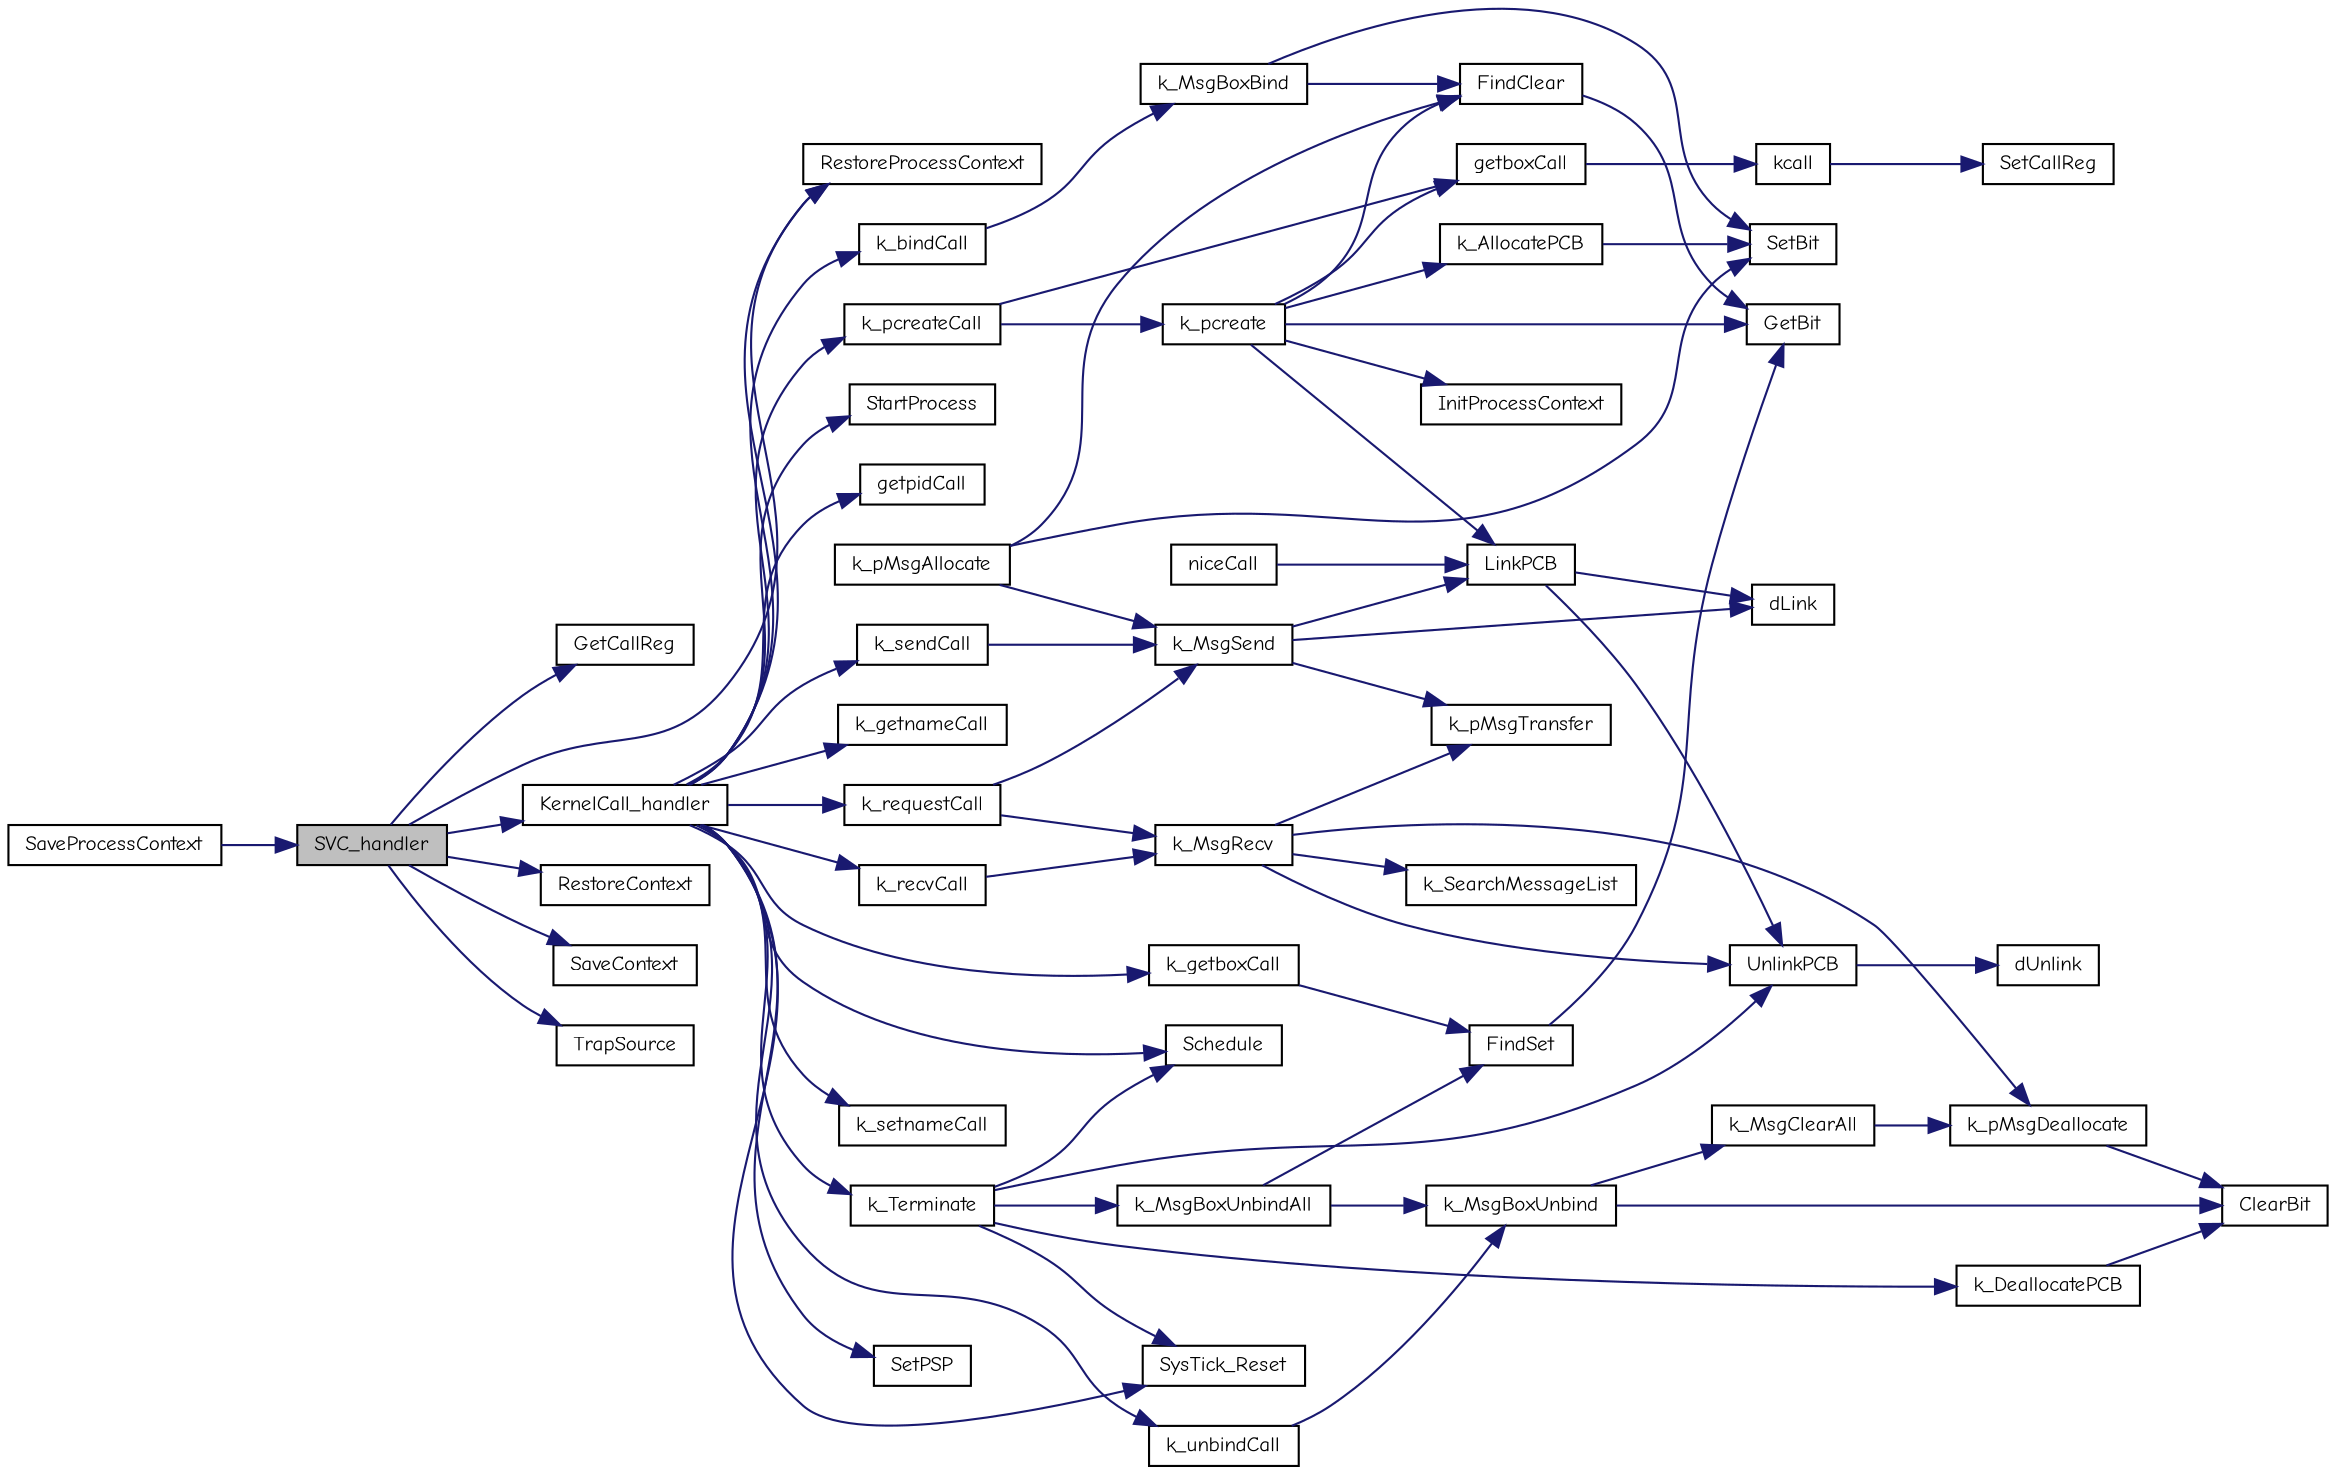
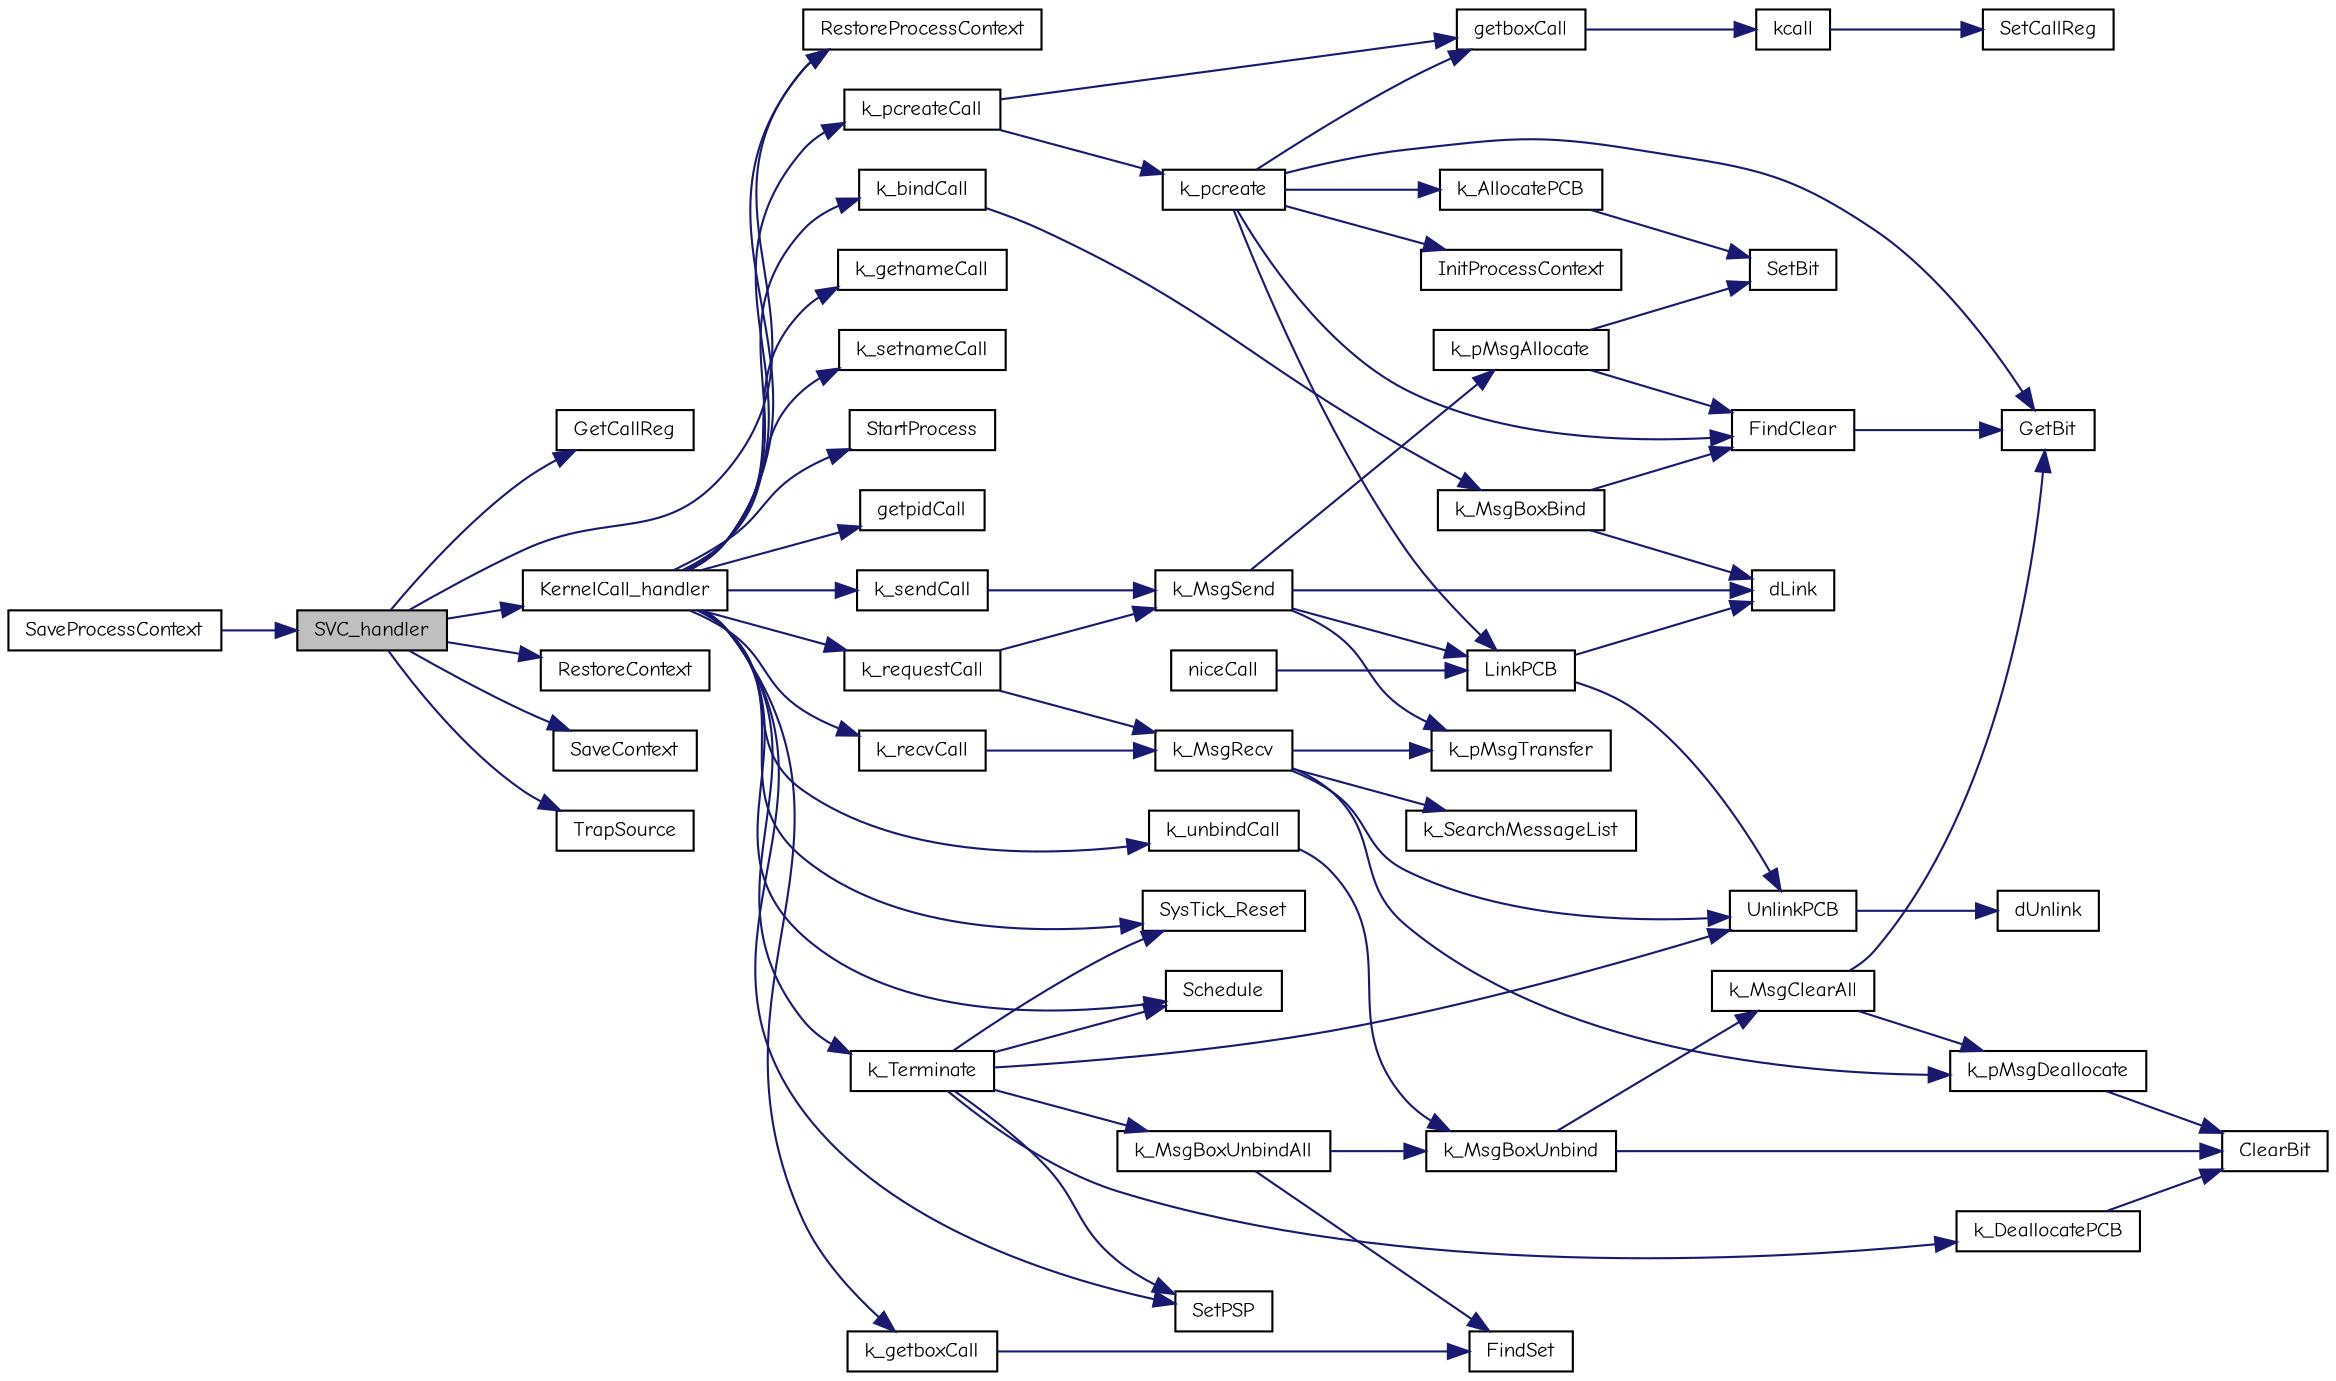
  digraph {
    fontname="Comic Neue"
    rankdir=LR
    node [color=black fillcolor=white fontname="Comic Neue" fontsize=10 shape=record style=filled]
    edge [color=midnightblue fontname="Comic Neue" fontsize=10 labelfontname=Helvetica labelfontsize=10 style=solid]
    n1 [fillcolor=grey75 fontcolor=black height=0.2 label=SVC_handler width=0.4]
    n2 [height=0.2 label=GetCallReg width=0.4]
    n3 [height=0.2 label=KernelCall_handler width=0.4]
    n4 [height=0.2 label=RestoreProcessContext width=0.4]
    n5 [height=0.2 label=RestoreContext width=0.4]
    n6 [height=0.2 label=SaveContext width=0.4]
    n7 [height=0.2 label=TrapSource width=0.4]
    n8 [height=0.2 label=getpidCall width=0.4]
    n9 [height=0.2 label=k_bindCall width=0.4]
    n10 [height=0.2 label=k_getboxCall width=0.4]
    n11 [height=0.2 label=k_getnameCall width=0.4]
    n12 [height=0.2 label=k_pcreateCall width=0.4]
    n13 [height=0.2 label=k_recvCall width=0.4]
    n14 [height=0.2 label=k_requestCall width=0.4]
    n15 [height=0.2 label=k_sendCall width=0.4]
    n16 [height=0.2 label=k_setnameCall width=0.4]
    n17 [height=0.2 label=k_Terminate width=0.4]
    n18 [height=0.2 label=Schedule width=0.4]
    n19 [height=0.2 label=SetPSP width=0.4]
    n20 [height=0.2 label=SysTick_Reset width=0.4]
    n21 [height=0.2 label=k_unbindCall width=0.4]
    n22 [height=0.2 label=StartProcess width=0.4]
    n23 [height=0.2 label=SaveProcessContext width=0.4]
    n24 [height=0.2 label=k_MsgBoxBind width=0.4]
    n25 [height=0.2 label=FindSet width=0.4]
    n26 [height=0.2 label=k_pcreate width=0.4]
    n27 [height=0.2 label=getboxCall width=0.4]
    n28 [height=0.2 label=k_MsgRecv width=0.4]
    n29 [height=0.2 label=k_MsgSend width=0.4]
    n30 [height=0.2 label=UnlinkPCB width=0.4]
    n31 [height=0.2 label=k_DeallocatePCB width=0.4]
    n32 [height=0.2 label=k_MsgBoxUnbindAll width=0.4]
    n33 [height=0.2 label=k_MsgBoxUnbind width=0.4]
    n34 [height=0.2 label=niceCall width=0.4]
    n35 [height=0.2 label=LinkPCB width=0.4]
    n36 [height=0.2 label=FindClear width=0.4]
    n37 [height=0.2 label=SetBit width=0.4]
    n38 [height=0.2 label=GetBit width=0.4]
    n39 [height=0.2 label=InitProcessContext width=0.4]
    n40 [height=0.2 label=k_AllocatePCB width=0.4]
    n41 [height=0.2 label=kcall width=0.4]
    n42 [height=0.2 label=dLink width=0.4]
    n43 [height=0.2 label=dUnlink width=0.4]
    n44 [height=0.2 label=SetCallReg width=0.4]
    n45 [height=0.2 label=k_pMsgDeallocate width=0.4]
    n46 [height=0.2 label=k_pMsgTransfer width=0.4]
    n47 [height=0.2 label=k_SearchMessageList width=0.4]
    n48 [height=0.2 label=ClearBit width=0.4]
    n49 [height=0.2 label=k_pMsgAllocate width=0.4]
    n50 [height=0.2 label=k_MsgClearAll width=0.4]
    n1 -> n2
    n1 -> n3
    n1 -> n4
    n1 -> n5
    n1 -> n6
    n1 -> n7
    n3 -> n4
    n3 -> n8
    n3 -> n9
    n3 -> n10
    n3 -> n11
    n3 -> n12
    n3 -> n13
    n3 -> n14
    n3 -> n15
    n3 -> n16
    n3 -> n17
    n3 -> n18
    n3 -> n19
    n3 -> n20
    n3 -> n21
    n3 -> n22
    n9 -> n24
    n10 -> n25
    n12 -> n26
    n12 -> n27
    n13 -> n28
    n14 -> n28
    n14 -> n29
    n15 -> n29
    n17 -> n18
+   n17 -> n19
    n17 -> n20
    n17 -> n30
    n17 -> n31
    n17 -> n32
    n21 -> n33
    n23 -> n1
    n24 -> n36
-   n24 -> n37
-   n25 -> n38
+   n24 -> n42
+   n50 -> n38
    n26 -> n27
    n26 -> n35
    n26 -> n36
    n26 -> n38
    n26 -> n39
    n26 -> n40
    n27 -> n41
    n28 -> n30
    n28 -> n45
    n28 -> n46
    n28 -> n47
    n29 -> n35
    n29 -> n42
    n29 -> n46
-   n49 -> n29
+   n29 -> n49
    n30 -> n43
    n31 -> n48
    n32 -> n25
    n32 -> n33
    n33 -> n48
    n33 -> n50
    n34 -> n35
    n35 -> n30
    n35 -> n42
    n36 -> n38
    n40 -> n37
    n41 -> n44
    n45 -> n48
    n49 -> n36
    n49 -> n37
    n50 -> n45
  }
